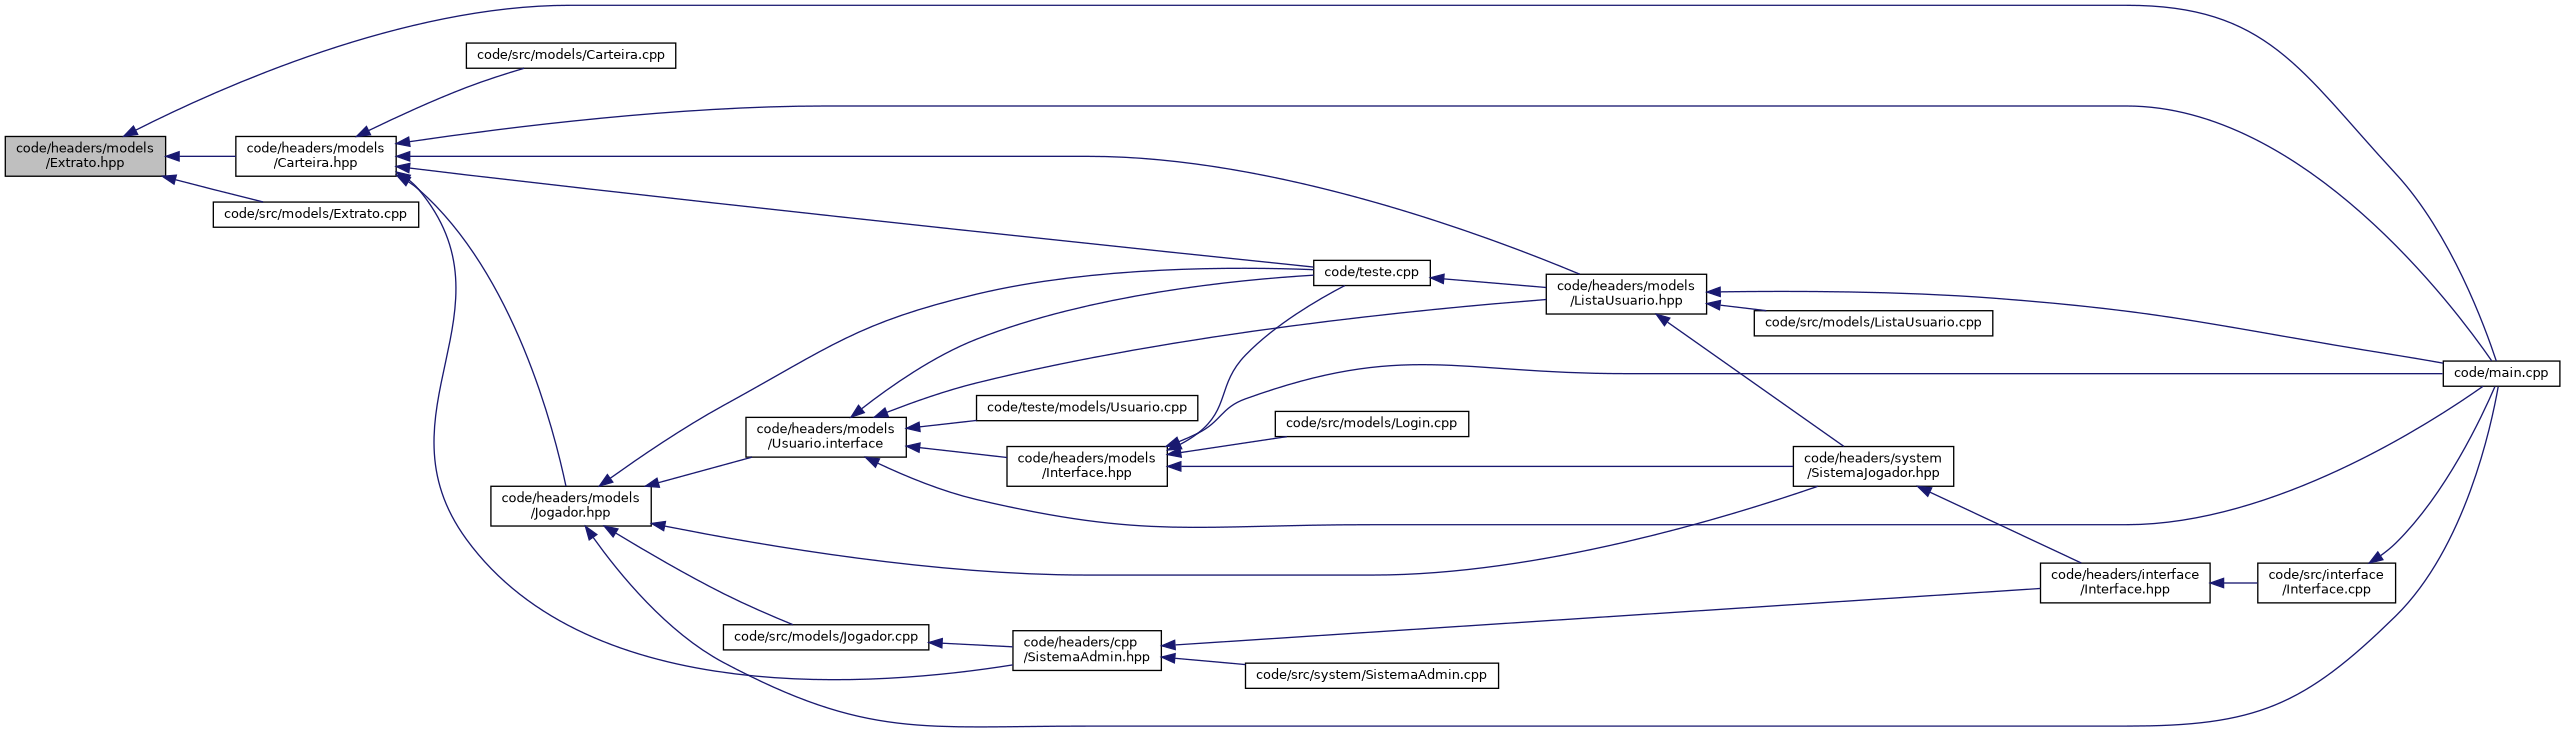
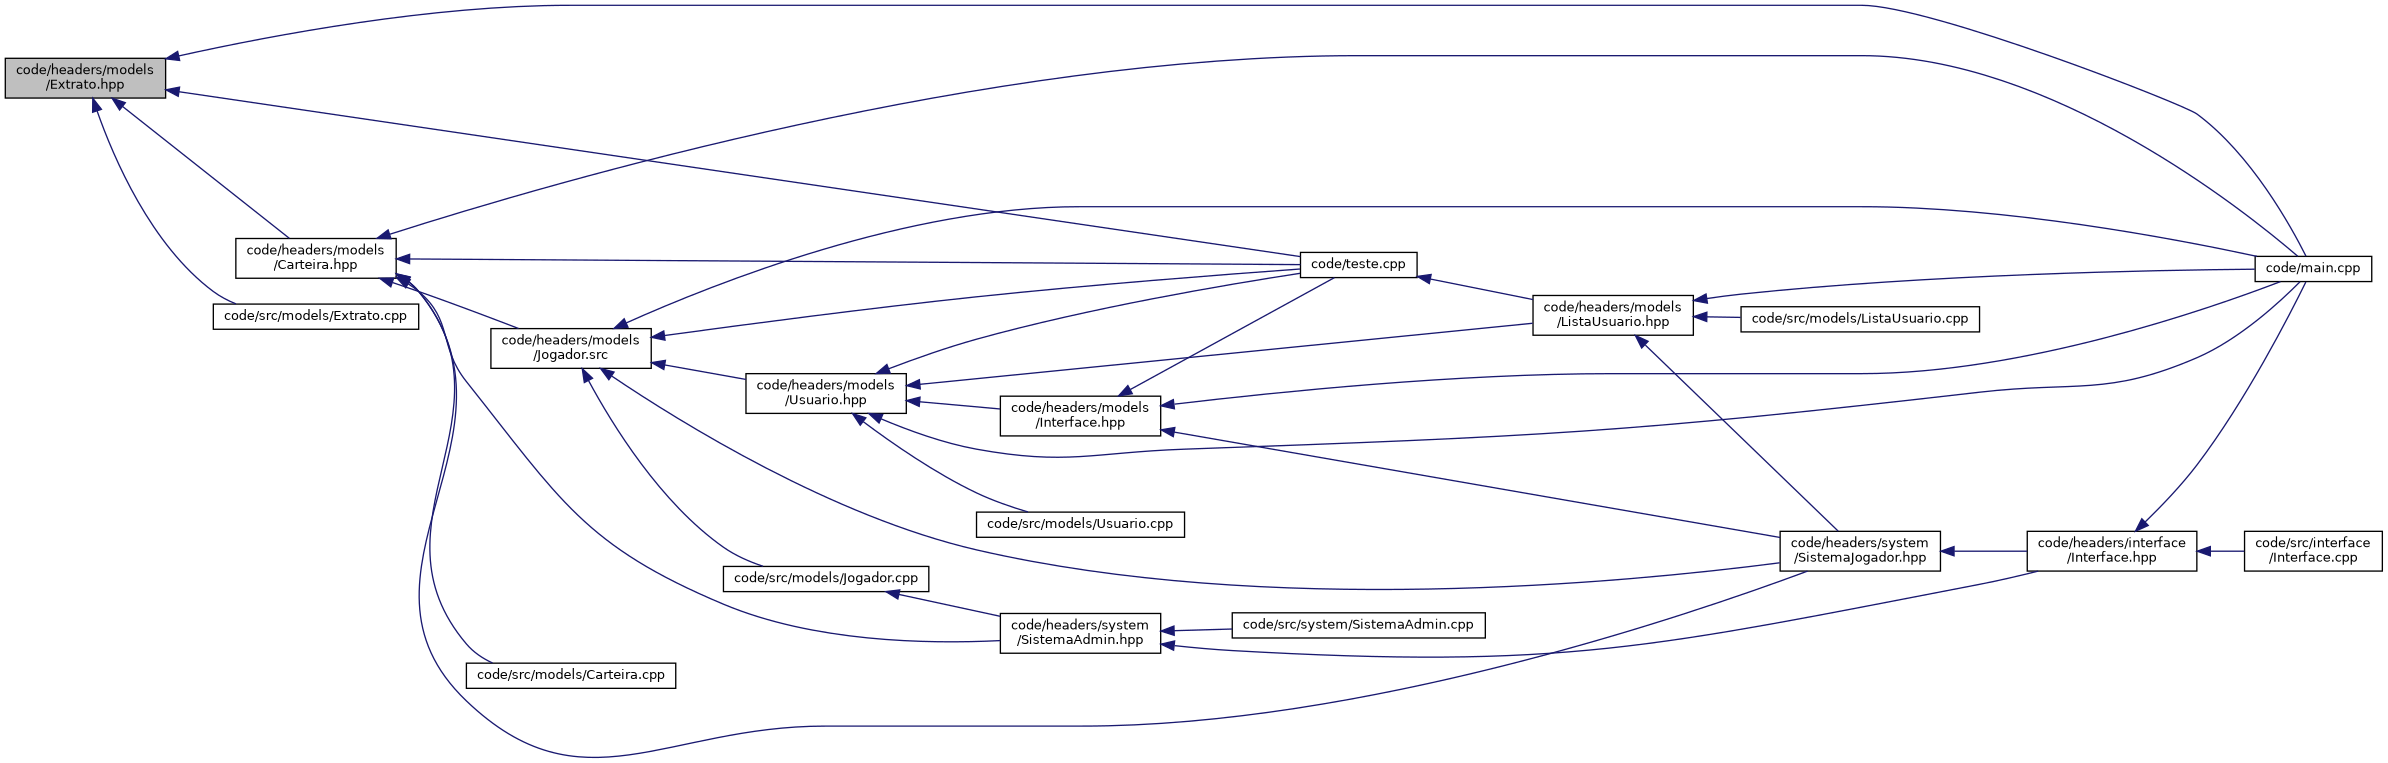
  digraph {
    rankdir=LR
    node [color=black fillcolor=white fontname=Helvetica fontsize=10 shape=record style=filled]
    edge [color=midnightblue dir=back fontname=Helvetica fontsize=10 labelfontname=Helvetica labelfontsize=10 style=solid]
    n1 [fillcolor=grey75 fontcolor=black height=0.2 label="code/headers/models\l/Extrato.hpp" width=0.4]
    n2 [height=0.2 label="code/headers/models\l/Carteira.hpp" width=0.4]
    n3 [height=0.2 label="code/main.cpp" width=0.4]
    n4 [height=0.2 label="code/teste.cpp" width=0.4]
    n5 [height=0.2 label="code/src/models/Extrato.cpp" width=0.4]
-   n6 [height=0.2 label="code/headers/models\l/Jogador.hpp" width=0.4]
-   n7 [height=0.2 label="code/headers/cpp\l/SistemaAdmin.hpp" width=0.4]
+   n6 [height=0.2 label="code/headers/models\l/Jogador.src" width=0.4]
+   n7 [height=0.2 label="code/headers/system\l/SistemaAdmin.hpp" width=0.4]
    n8 [height=0.2 label="code/headers/system\l/SistemaJogador.hpp" width=0.4]
    n9 [height=0.2 label="code/src/models/Carteira.cpp" width=0.4]
    n10 [height=0.2 label="code/headers/models\l/ListaUsuario.hpp" width=0.4]
-   n11 [height=0.2 label="code/headers/models\l/Usuario.interface" width=0.4]
+   n11 [height=0.2 label="code/headers/models\l/Usuario.hpp" width=0.4]
    n12 [height=0.2 label="code/src/models/Jogador.cpp" width=0.4]
    n13 [height=0.2 label="code/headers/interface\l/Interface.hpp" width=0.4]
    n14 [height=0.2 label="code/src/system/SistemaAdmin.cpp" width=0.4]
    n15 [height=0.2 label="code/headers/models\l/Interface.hpp" width=0.4]
-   n16 [height=0.2 label="code/teste/models/Usuario.cpp" width=0.4]
+   n16 [height=0.2 label="code/src/models/Usuario.cpp" width=0.4]
    n17 [height=0.2 label="code/src/interface\l/Interface.cpp" width=0.4]
    n18 [height=0.2 label="code/src/models/ListaUsuario.cpp" width=0.4]
-   n19 [height=0.2 label="code/src/models/Login.cpp" width=0.4]
    n1 -> n2
    n1 -> n3
+   n1 -> n4
    n1 -> n5
    n2 -> n3
    n2 -> n4
    n2 -> n6
    n2 -> n7
-   n2 -> n10
+   n2 -> n8
    n2 -> n9
    n4 -> n10
    n6 -> n3
    n6 -> n4
    n6 -> n8
    n6 -> n11
    n6 -> n12
    n7 -> n13
    n7 -> n14
    n8 -> n13
    n10 -> n3
    n10 -> n8
    n10 -> n18
    n11 -> n3
    n11 -> n4
    n11 -> n10
    n11 -> n15
    n11 -> n16
    n12 -> n7
-   n17 -> n3
+   n13 -> n3
    n13 -> n17
    n15 -> n3
    n15 -> n4
    n15 -> n8
-   n15 -> n19
  }
